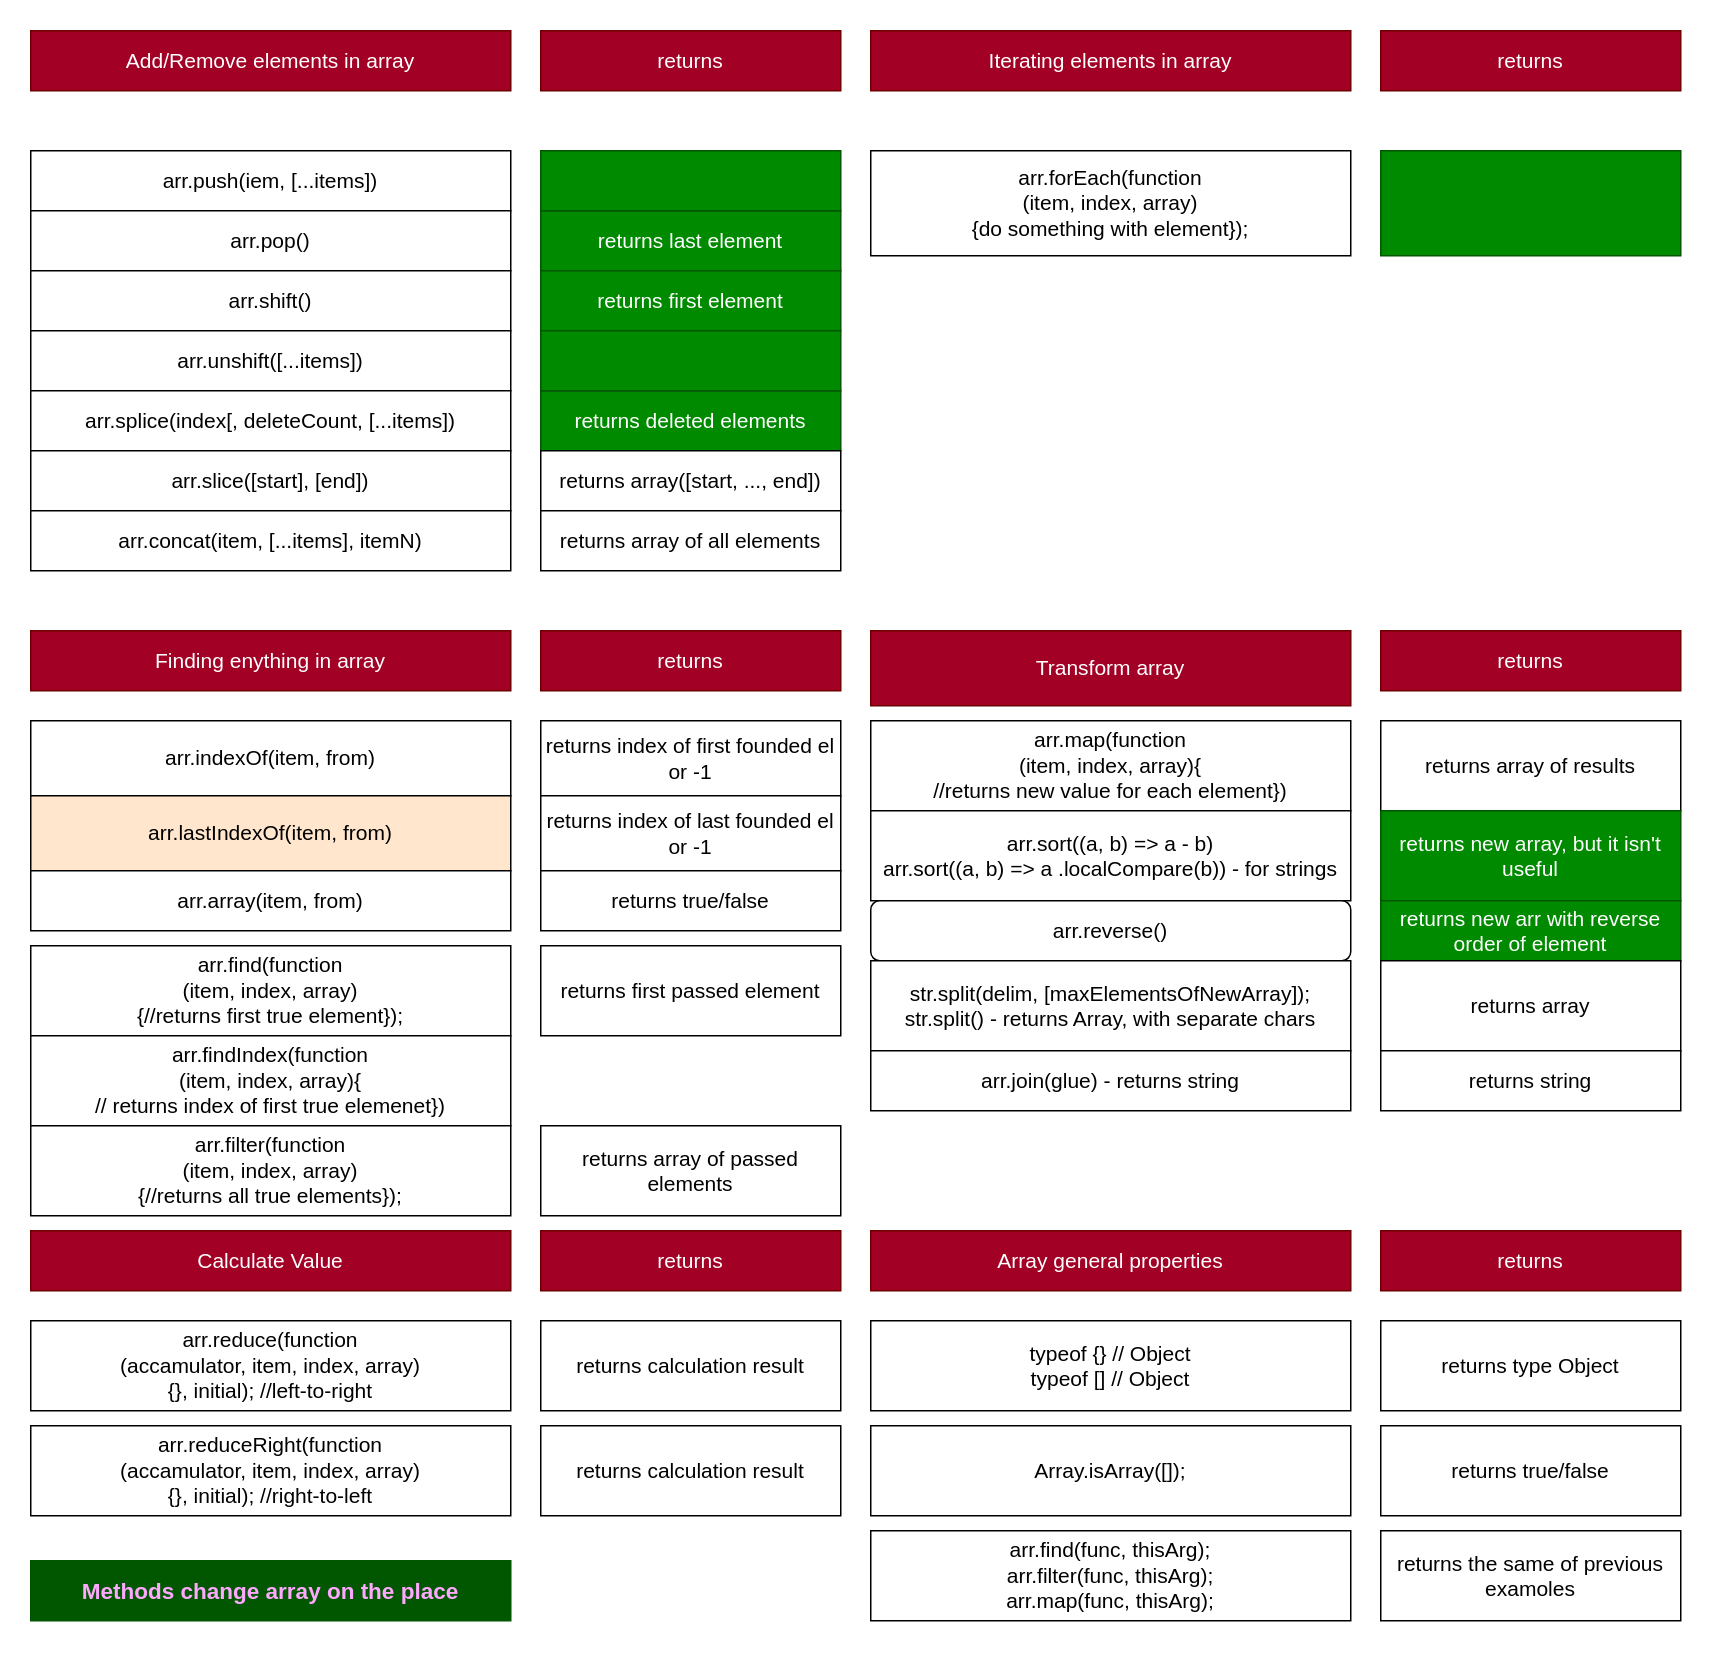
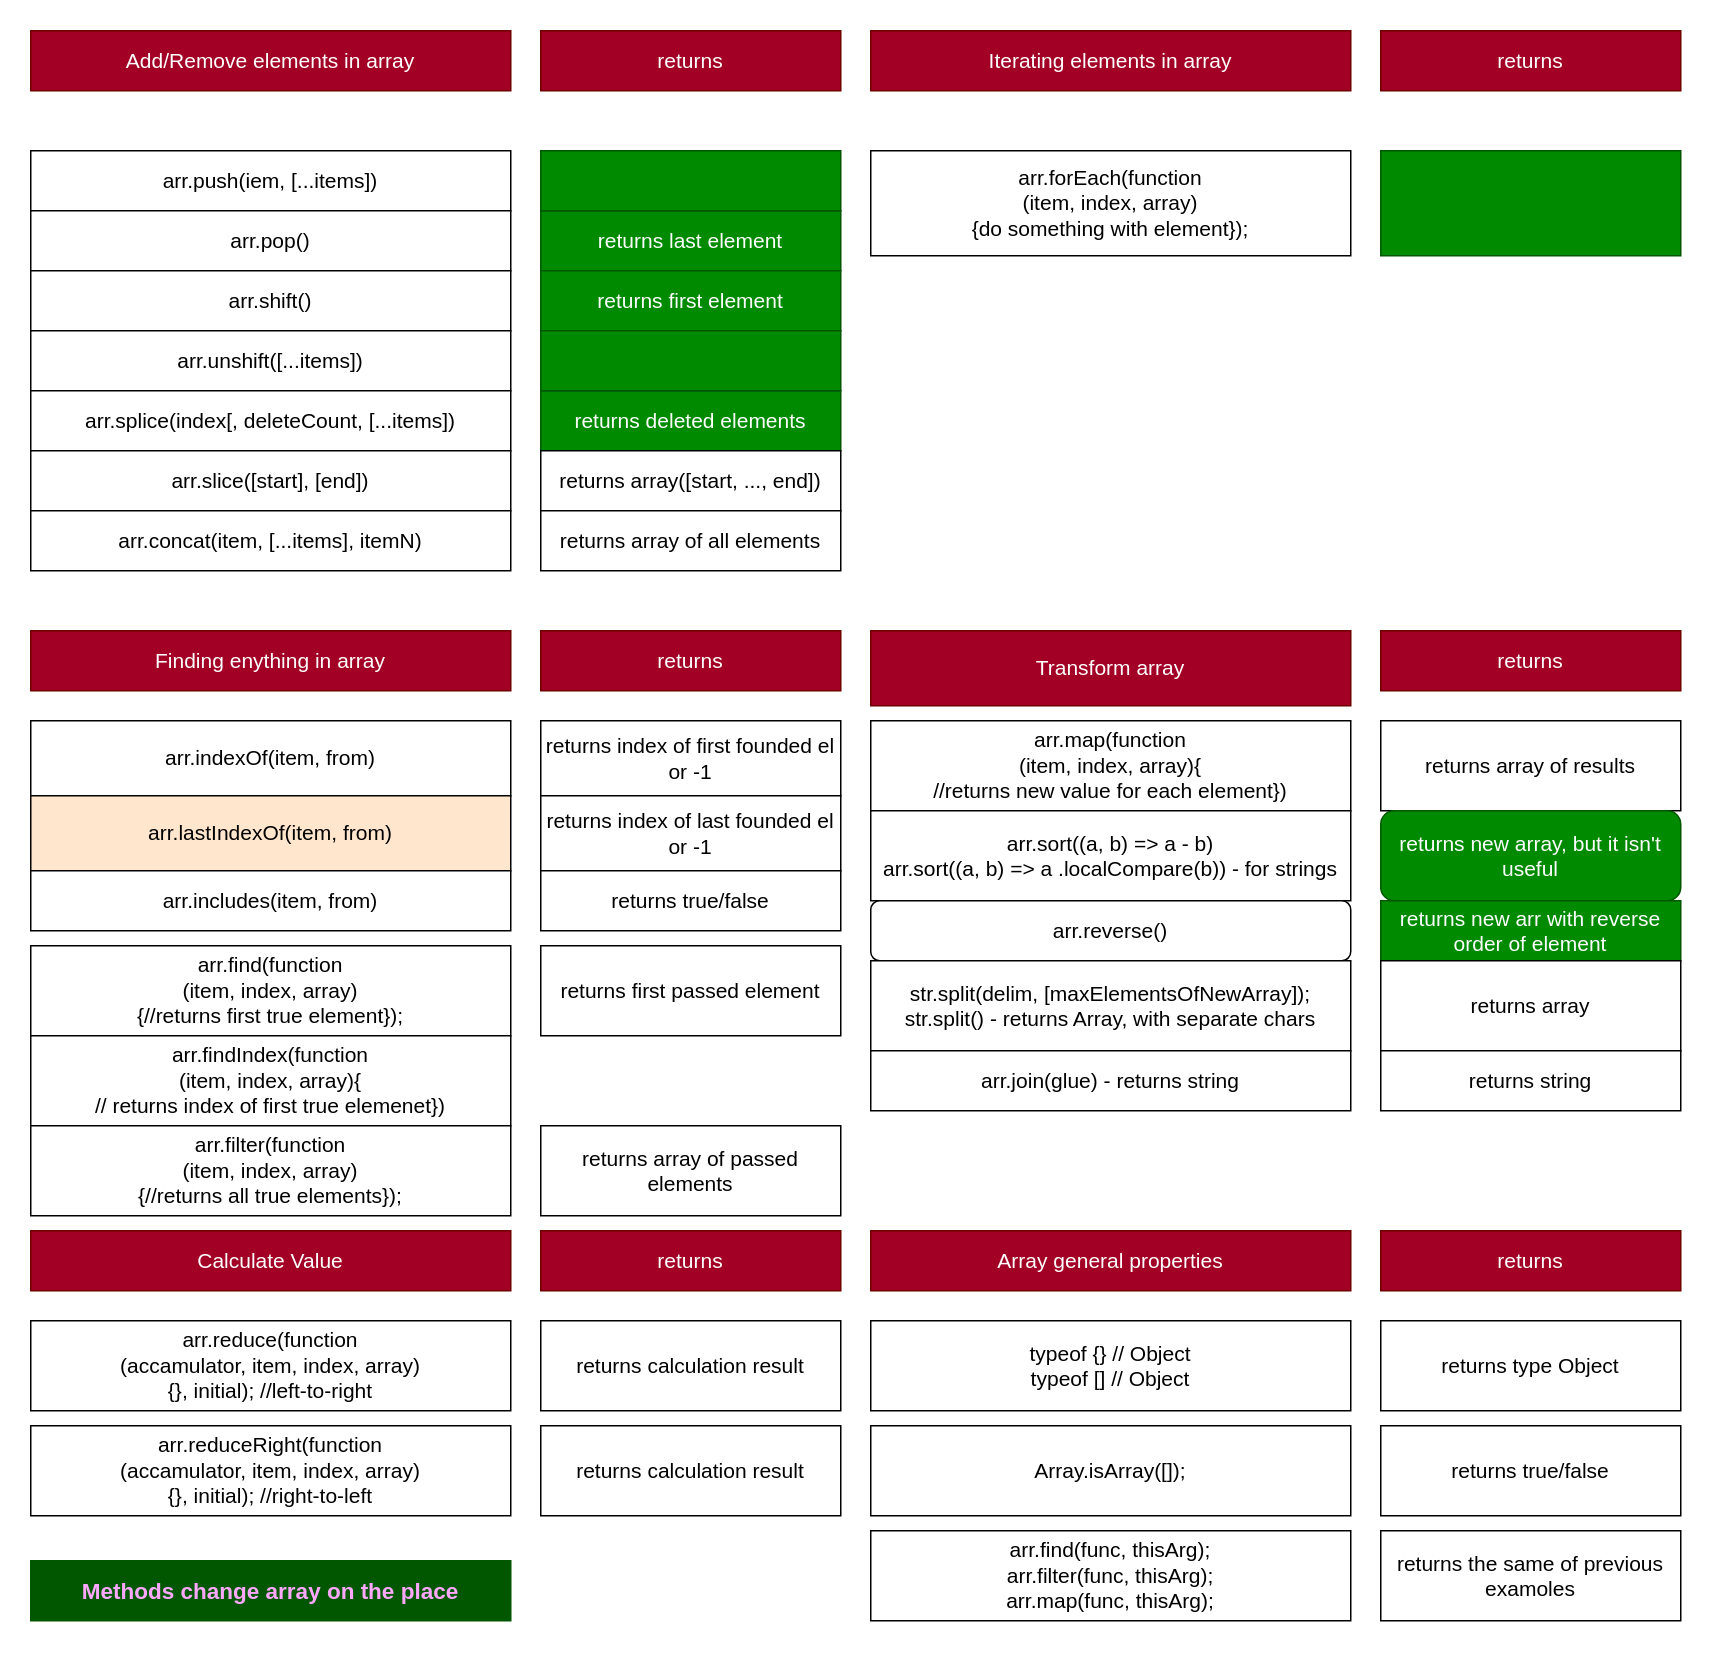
  <mxCell id="0" />
  <mxCell id="1" parent="0" />
  <mxCell id="2" value="arr.push(iem, [...items])" style="rounded=0;whiteSpace=wrap;html=1;fontSize=14;" parent="1" vertex="1"><mxGeometry x="20" y="100" width="320" height="40" as="geometry" /></mxCell>
  <mxCell id="3" value="arr.pop()" style="rounded=0;whiteSpace=wrap;html=1;fontSize=14;" parent="1" vertex="1"><mxGeometry x="20" y="140" width="320" height="40" as="geometry" /></mxCell>
  <mxCell id="4" value="arr.shift()" style="rounded=0;whiteSpace=wrap;html=1;fontSize=14;" parent="1" vertex="1"><mxGeometry x="20" y="180" width="320" height="40" as="geometry" /></mxCell>
  <mxCell id="5" value="arr.unshift([...items])" style="rounded=0;whiteSpace=wrap;html=1;fontSize=14;" parent="1" vertex="1"><mxGeometry x="20" y="220" width="320" height="40" as="geometry" /></mxCell>
  <mxCell id="6" value="Add/Remove elements in array" style="rounded=0;whiteSpace=wrap;html=1;fillColor=#a20025;fontColor=#ffffff;strokeColor=#6F0000;fontSize=14;" parent="1" vertex="1"><mxGeometry x="20" width="320" height="40" as="geometry" y="20" /></mxCell>
  <mxCell id="7" value="arr.splice(index[, deleteCount, [...items])" style="rounded=0;whiteSpace=wrap;html=1;fontSize=14;" parent="1" vertex="1"><mxGeometry x="20" y="260" width="320" height="40" as="geometry" /></mxCell>
  <mxCell id="8" value="arr.slice([start], [end])" style="rounded=0;whiteSpace=wrap;html=1;fontSize=14;" parent="1" vertex="1"><mxGeometry x="20" y="300" width="320" height="40" as="geometry" /></mxCell>
  <mxCell id="9" value="arr.concat(item, [...items], itemN)" style="rounded=0;whiteSpace=wrap;html=1;fontSize=14;" parent="1" vertex="1"><mxGeometry x="20" y="340" width="320" height="40" as="geometry" /></mxCell>
  <mxCell id="10" value="Iterating elements in array" style="rounded=0;whiteSpace=wrap;html=1;fillColor=#a20025;fontColor=#ffffff;strokeColor=#6F0000;fontSize=14;" parent="1" vertex="1"><mxGeometry x="580" width="320" height="40" as="geometry" y="20" /></mxCell>
  <mxCell id="11" value="arr.forEach(function&#10;(item, index, array)&#10;{do something with element});" style="rounded=0;whiteSpace=wrap;fontSize=14;labelBackgroundColor=default;" parent="1" vertex="1"><mxGeometry x="580" y="100" width="320" height="70" as="geometry" /></mxCell>
  <mxCell id="12" value="Finding enything in array" style="rounded=0;whiteSpace=wrap;html=1;fillColor=#a20025;fontColor=#ffffff;strokeColor=#6F0000;fontSize=14;" parent="1" vertex="1"><mxGeometry x="20" y="420" width="320" height="40" as="geometry" /></mxCell>
  <mxCell id="13" value="arr.indexOf(item, from)" style="rounded=0;whiteSpace=wrap;html=1;fontSize=14;" parent="1" vertex="1"><mxGeometry x="20" y="480" width="320" height="50" as="geometry" /></mxCell>
  <mxCell id="14" value="arr.lastIndexOf(item, from)" style="rounded=0;whiteSpace=wrap;html=1;fontSize=14;fillColor=#ffe6cc;" parent="1" vertex="1"><mxGeometry x="20" y="530" width="320" height="50" as="geometry" /></mxCell>
- <mxCell id="15" value="arr.array(item, from)" style="rounded=0;fontSize=14;html=1;whiteSpace=wrap;" parent="1" vertex="1"><mxGeometry x="20" y="580" width="320" height="40" as="geometry" /></mxCell>
+ <mxCell id="15" value="arr.includes(item, from)" style="rounded=0;fontSize=14;html=1;whiteSpace=wrap;" parent="1" vertex="1"><mxGeometry x="20" y="580" width="320" height="40" as="geometry" /></mxCell>
  <mxCell id="16" value="arr.find(function&#10;(item, index, array)&#10;{//returns first true element});" style="rounded=0;whiteSpace=wrap;fontSize=14;fontColor=default;labelBackgroundColor=default;" parent="1" vertex="1"><mxGeometry x="20" y="630" width="320" height="60" as="geometry" /></mxCell>
  <mxCell id="17" value="arr.findIndex(function&lt;br&gt;(item, index, array){&lt;br&gt;// returns index of first true elemenet})" style="rounded=0;whiteSpace=wrap;html=1;fontSize=14;" parent="1" vertex="1"><mxGeometry x="20" y="690" width="320" height="60" as="geometry" /></mxCell>
  <mxCell id="18" value="arr.filter(function&#10;(item, index, array)&#10;{//returns all true elements});" style="rounded=0;whiteSpace=wrap;fontSize=14;fontColor=default;labelBackgroundColor=default;" parent="1" vertex="1"><mxGeometry x="20" y="750" width="320" height="60" as="geometry" /></mxCell>
  <mxCell id="19" value="Transform array" style="rounded=0;whiteSpace=wrap;html=1;fillColor=#a20025;fontColor=#ffffff;strokeColor=#6F0000;fontSize=14;" parent="1" vertex="1"><mxGeometry x="580" y="420" width="320" height="50" as="geometry" /></mxCell>
  <mxCell id="20" value="arr.map(function&lt;br&gt;(item, index, array){&lt;br&gt;//returns new value for each element})" style="rounded=0;whiteSpace=wrap;html=1;fontSize=14;" parent="1" vertex="1"><mxGeometry x="580" y="480" width="320" height="60" as="geometry" /></mxCell>
  <mxCell id="21" value="arr.sort((a, b) =&amp;gt; a - b)&lt;br&gt;arr.sort((a, b) =&amp;gt; a .localCompare(b)) - for strings" style="rounded=0;whiteSpace=wrap;html=1;fontSize=14;" parent="1" vertex="1"><mxGeometry x="580" y="540" width="320" height="60" as="geometry" /></mxCell>
  <mxCell id="22" value="arr.reverse()" style="whiteSpace=wrap;html=1;fontSize=14;rounded=1;" parent="1" vertex="1"><mxGeometry x="580" y="600" width="320" height="40" as="geometry" /></mxCell>
  <mxCell id="23" value="str.split(delim, [maxElementsOfNewArray]);&lt;br&gt;str.split() - returns Array, with separate chars" style="rounded=0;whiteSpace=wrap;html=1;fontSize=14;" parent="1" vertex="1"><mxGeometry x="580" y="640" width="320" height="60" as="geometry" /></mxCell>
  <mxCell id="24" value="arr.join(glue) - returns string" style="rounded=0;whiteSpace=wrap;html=1;fontSize=14;" parent="1" vertex="1"><mxGeometry x="580" y="700" width="320" height="40" as="geometry" /></mxCell>
  <mxCell id="25" value="arr.reduce(function&lt;br&gt;(accamulator, item, index, array)&lt;br&gt;{}, initial); //left-to-right" style="rounded=0;whiteSpace=wrap;html=1;fontSize=14;" parent="1" vertex="1"><mxGeometry x="20" y="880" width="320" height="60" as="geometry" /></mxCell>
  <mxCell id="26" value="arr.reduceRight(function&lt;br&gt;(accamulator, item, index, array)&lt;br&gt;{}, initial); //right-to-left" style="rounded=0;whiteSpace=wrap;html=1;fontSize=14;" parent="1" vertex="1"><mxGeometry x="20" y="950" width="320" height="60" as="geometry" /></mxCell>
  <mxCell id="27" value="Calculate Value" style="rounded=0;whiteSpace=wrap;html=1;fillColor=#a20025;fontColor=#ffffff;strokeColor=#6F0000;fontSize=14;" parent="1" vertex="1"><mxGeometry x="20" y="820" width="320" height="40" as="geometry" /></mxCell>
  <mxCell id="28" value="Array general properties" style="rounded=0;whiteSpace=wrap;html=1;fillColor=#a20025;fontColor=#ffffff;strokeColor=#6F0000;fontSize=14;" parent="1" vertex="1"><mxGeometry x="580" y="820" width="320" height="40" as="geometry" /></mxCell>
  <mxCell id="29" value="typeof {} // Object&lt;br&gt;typeof [] // Object" style="rounded=0;whiteSpace=wrap;html=1;fontSize=14;" parent="1" vertex="1"><mxGeometry x="580" y="880" width="320" height="60" as="geometry" /></mxCell>
  <mxCell id="30" value="Array.isArray([]);" style="rounded=0;whiteSpace=wrap;html=1;fontSize=14;" parent="1" vertex="1"><mxGeometry x="580" y="950" width="320" height="60" as="geometry" /></mxCell>
  <mxCell id="31" value="arr.find(func, thisArg);&lt;br&gt;arr.filter(func, thisArg);&lt;br&gt;arr.map(func, thisArg);" style="rounded=0;whiteSpace=wrap;html=1;fontSize=14;" parent="1" vertex="1"><mxGeometry x="580" y="1020" width="320" height="60" as="geometry" /></mxCell>
  <mxCell id="32" value="returns" style="rounded=0;whiteSpace=wrap;html=1;fillColor=#a20025;fontColor=#ffffff;strokeColor=#6F0000;fontSize=14;" vertex="1" parent="1"><mxGeometry x="360" width="200" height="40" as="geometry" y="20" /></mxCell>
  <mxCell id="33" value="returns" style="rounded=0;whiteSpace=wrap;html=1;fillColor=#a20025;fontColor=#ffffff;strokeColor=#6F0000;fontSize=14;" vertex="1" parent="1"><mxGeometry x="920" y="420" width="200" height="40" as="geometry" /></mxCell>
  <mxCell id="34" value="returns last element" style="rounded=0;whiteSpace=wrap;html=1;fillColor=#008a00;fontColor=#ffffff;strokeColor=#005700;fontSize=14;" vertex="1" parent="1"><mxGeometry x="360" y="140" width="200" height="40" as="geometry" /></mxCell>
  <mxCell id="35" value="returns first element" style="rounded=0;whiteSpace=wrap;html=1;fillColor=#008a00;fontColor=#ffffff;strokeColor=#005700;fontSize=14;" vertex="1" parent="1"><mxGeometry x="360" y="180" width="200" height="40" as="geometry" /></mxCell>
  <mxCell id="36" value="returns deleted elements" style="rounded=0;whiteSpace=wrap;html=1;fillColor=#008a00;fontColor=#ffffff;strokeColor=#005700;fontSize=14;" vertex="1" parent="1"><mxGeometry x="360" y="260" width="200" height="40" as="geometry" /></mxCell>
  <mxCell id="37" value="returns array([start, ..., end])" style="rounded=0;whiteSpace=wrap;html=1;fillColor=default;fontColor=default;strokeColor=default;fontSize=14;" vertex="1" parent="1"><mxGeometry x="360" y="300" width="200" height="40" as="geometry" /></mxCell>
  <mxCell id="38" value="returns array of all elements" style="rounded=0;whiteSpace=wrap;html=1;fillColor=default;fontColor=default;strokeColor=default;fontSize=14;" vertex="1" parent="1"><mxGeometry x="360" y="340" width="200" height="40" as="geometry" /></mxCell>
  <mxCell id="39" value="returns array of results" style="rounded=0;whiteSpace=wrap;html=1;fillColor=default;fontColor=default;strokeColor=default;fontSize=14;" vertex="1" parent="1"><mxGeometry x="920" y="480" width="200" height="60" as="geometry" /></mxCell>
- <mxCell id="40" value="returns new array, but it isn't useful" style="rounded=0;whiteSpace=wrap;html=1;fillColor=#008a00;fontColor=#ffffff;strokeColor=#005700;fontSize=14;" vertex="1" parent="1"><mxGeometry x="920" y="540" width="200" height="60" as="geometry" /></mxCell>
+ <mxCell id="40" value="returns new array, but it isn't useful" style="whiteSpace=wrap;html=1;fillColor=#008a00;fontColor=#ffffff;strokeColor=#005700;fontSize=14;rounded=1;" vertex="1" parent="1"><mxGeometry x="920" y="540" width="200" height="60" as="geometry" /></mxCell>
  <mxCell id="41" value="returns new arr with reverse order of element" style="rounded=0;whiteSpace=wrap;html=1;fillColor=#008a00;fontColor=#ffffff;strokeColor=#005700;fontSize=14;" vertex="1" parent="1"><mxGeometry x="920" y="600" width="200" height="40" as="geometry" /></mxCell>
  <mxCell id="42" value="returns array" style="rounded=0;whiteSpace=wrap;html=1;fillColor=default;fontColor=default;strokeColor=default;fontSize=14;" vertex="1" parent="1"><mxGeometry x="920" y="640" width="200" height="60" as="geometry" /></mxCell>
  <mxCell id="43" value="returns string" style="rounded=0;whiteSpace=wrap;html=1;fillColor=default;fontColor=default;strokeColor=default;fontSize=14;" vertex="1" parent="1"><mxGeometry x="920" y="700" width="200" height="40" as="geometry" /></mxCell>
  <mxCell id="44" value="returns" style="rounded=0;whiteSpace=wrap;html=1;fillColor=#a20025;fontColor=#ffffff;strokeColor=#6F0000;fontSize=14;" vertex="1" parent="1"><mxGeometry x="920" width="200" height="40" as="geometry" y="20" /></mxCell>
  <mxCell id="45" value="returns" style="rounded=0;whiteSpace=wrap;html=1;fillColor=#a20025;fontColor=#ffffff;strokeColor=#6F0000;fontSize=14;" vertex="1" parent="1"><mxGeometry x="360" y="420" width="200" height="40" as="geometry" /></mxCell>
  <mxCell id="46" value="returns index of first founded el&lt;br&gt;or -1" style="rounded=0;whiteSpace=wrap;html=1;fillColor=default;fontColor=default;strokeColor=default;fontSize=14;" vertex="1" parent="1"><mxGeometry x="360" y="480" width="200" height="50" as="geometry" /></mxCell>
  <mxCell id="47" value="returns index of last founded el&lt;br&gt;or -1" style="rounded=0;whiteSpace=wrap;html=1;fillColor=default;fontColor=default;strokeColor=default;fontSize=14;" vertex="1" parent="1"><mxGeometry x="360" y="530" width="200" height="50" as="geometry" /></mxCell>
  <mxCell id="48" value="returns true/false" style="rounded=0;whiteSpace=wrap;html=1;fillColor=default;fontColor=default;strokeColor=default;fontSize=14;" vertex="1" parent="1"><mxGeometry x="360" y="580" width="200" height="40" as="geometry" /></mxCell>
  <mxCell id="49" value="returns first passed element" style="rounded=0;whiteSpace=wrap;html=1;fillColor=default;fontColor=default;strokeColor=default;fontSize=14;" vertex="1" parent="1"><mxGeometry x="360" y="630" width="200" height="60" as="geometry" /></mxCell>
  <mxCell id="50" value="returns array of passed elements" style="rounded=0;whiteSpace=wrap;html=1;fillColor=default;fontColor=default;strokeColor=default;fontSize=14;" vertex="1" parent="1"><mxGeometry x="360" y="750" width="200" height="60" as="geometry" /></mxCell>
  <mxCell id="51" value="returns calculation result" style="rounded=0;whiteSpace=wrap;html=1;fillColor=default;fontColor=default;strokeColor=default;fontSize=14;" vertex="1" parent="1"><mxGeometry x="360" y="880" width="200" height="60" as="geometry" /></mxCell>
  <mxCell id="52" value="returns calculation result" style="rounded=0;whiteSpace=wrap;html=1;fillColor=default;fontColor=default;strokeColor=default;fontSize=14;" vertex="1" parent="1"><mxGeometry x="360" y="950" width="200" height="60" as="geometry" /></mxCell>
  <mxCell id="53" value="returns type Object" style="rounded=0;whiteSpace=wrap;html=1;fillColor=default;fontColor=default;strokeColor=default;fontSize=14;" vertex="1" parent="1"><mxGeometry x="920" y="880" width="200" height="60" as="geometry" /></mxCell>
  <mxCell id="54" value="returns true/false" style="rounded=0;whiteSpace=wrap;html=1;fillColor=default;fontColor=default;strokeColor=default;fontSize=14;" vertex="1" parent="1"><mxGeometry x="920" y="950" width="200" height="60" as="geometry" /></mxCell>
  <mxCell id="55" value="returns the same of previous examoles" style="rounded=0;whiteSpace=wrap;html=1;fillColor=default;fontColor=default;strokeColor=default;fontSize=14;" vertex="1" parent="1"><mxGeometry x="920" y="1020" width="200" height="60" as="geometry" /></mxCell>
  <mxCell id="56" value="returns" style="rounded=0;whiteSpace=wrap;html=1;fillColor=#a20025;fontColor=#ffffff;strokeColor=#6F0000;fontSize=14;" vertex="1" parent="1"><mxGeometry x="360" y="820" width="200" height="40" as="geometry" /></mxCell>
  <mxCell id="57" value="returns" style="rounded=0;whiteSpace=wrap;html=1;fillColor=#a20025;fontColor=#ffffff;strokeColor=#6F0000;fontSize=14;" vertex="1" parent="1"><mxGeometry x="920" y="820" width="200" height="40" as="geometry" /></mxCell>
  <mxCell id="58" value="&lt;font color=&quot;#ffa8ff&quot; size=&quot;1&quot; style=&quot;&quot;&gt;&lt;b style=&quot;font-size: 15px;&quot;&gt;Methods change array on the place&lt;/b&gt;&lt;/font&gt;" style="rounded=0;whiteSpace=wrap;html=1;fillColor=#005700;fontColor=#99FF99;strokeColor=#005700;fontSize=14;labelBackgroundColor=none;" vertex="1" parent="1"><mxGeometry x="20" y="1040" width="320" height="40" as="geometry" /></mxCell>
  <mxCell id="59" value="" style="rounded=0;whiteSpace=wrap;html=1;fillColor=#008a00;fontColor=#ffffff;strokeColor=#005700;fontSize=14;" vertex="1" parent="1"><mxGeometry x="360" y="100" width="200" height="40" as="geometry" /></mxCell>
  <mxCell id="60" value="" style="rounded=0;whiteSpace=wrap;html=1;fillColor=#008a00;fontColor=#ffffff;strokeColor=#005700;fontSize=14;" vertex="1" parent="1"><mxGeometry x="360" y="220" width="200" height="40" as="geometry" /></mxCell>
  <mxCell id="61" value="" style="rounded=0;whiteSpace=wrap;html=1;fillColor=#008a00;fontColor=#ffffff;strokeColor=#005700;fontSize=14;" vertex="1" parent="1"><mxGeometry x="920" y="100" width="200" height="70" as="geometry" /></mxCell>
